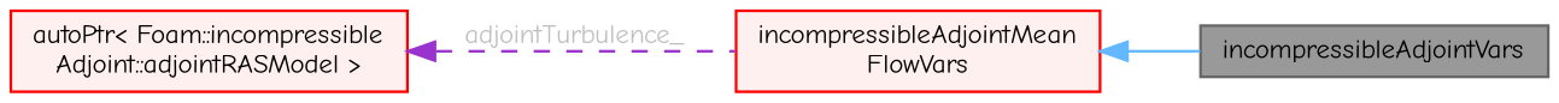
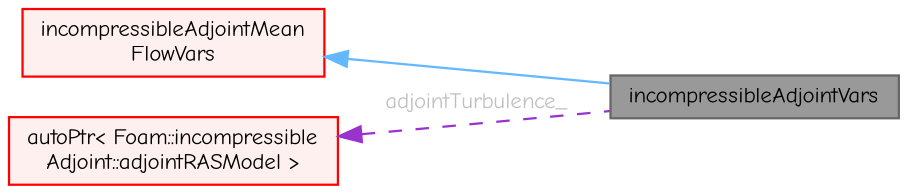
  digraph {
    fontname="Comic Neue"
    rankdir=LR
    node [color=red fillcolor="#FFF0F0" fontname="Comic Neue" fontsize=10 shape=box style=filled]
    edge [dir=back fontname="Comic Neue" fontsize=10 labelfontname=Helvetica labelfontsize=10]
    n1 [color=gray40 fillcolor=grey60 fontcolor=black height=0.2 label=incompressibleAdjointVars width=0.4]
    n2 [height=0.2 label="incompressibleAdjointMean\lFlowVars" width=0.4]
    n3 [height=0.2 label="autoPtr\< Foam::incompressible\lAdjoint::adjointRASModel \>" width=0.4]
    n2 -> n1 [color=steelblue1 style=solid]
-   n3 -> n2 [color=darkorchid3 fontcolor=grey label=" adjointTurbulence_" style=dashed]
+   n3 -> n1 [color=darkorchid3 fontcolor=grey label=" adjointTurbulence_" style=dashed]
  }
